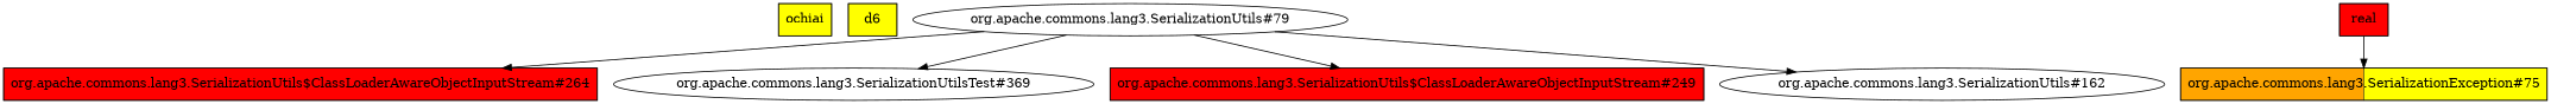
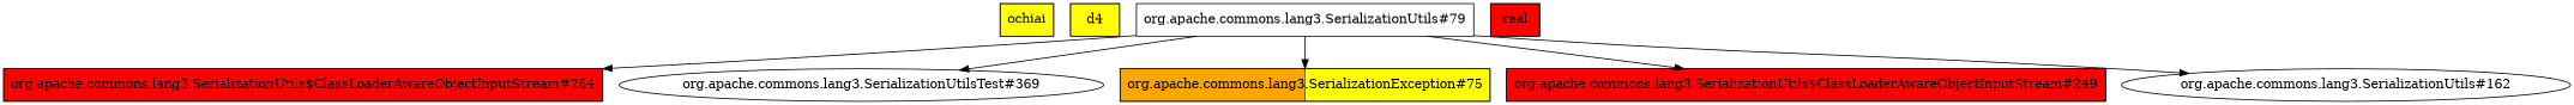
  digraph {
    node [fillcolor=red shape=box style=striped]
    ochiai [fillcolor=yellow]
-   d4 [fillcolor=yellow label=d6]
+   d4 [fillcolor=yellow]
    "org.apache.commons.lang3.SerializationUtils$ClassLoaderAwareObjectInputStream#264"
    "org.apache.commons.lang3.SerializationUtilsTest#369" [fillcolor=green shape=ellipse]
-   "org.apache.commons.lang3.SerializationUtils#79" [fillcolor="" shape="" style=""]
+   "org.apache.commons.lang3.SerializationUtils#79" [fillcolor="" style=""]
    "org.apache.commons.lang3.SerializationException#75" [fillcolor="orange:yellow"]
    "org.apache.commons.lang3.SerializationUtils$ClassLoaderAwareObjectInputStream#249"
    "org.apache.commons.lang3.SerializationUtils#162" [fillcolor="" shape="" style=""]
    real
    "org.apache.commons.lang3.SerializationUtils#79" -> "org.apache.commons.lang3.SerializationUtils$ClassLoaderAwareObjectInputStream#264"
    "org.apache.commons.lang3.SerializationUtils#79" -> "org.apache.commons.lang3.SerializationUtilsTest#369"
-   real -> "org.apache.commons.lang3.SerializationException#75"
+   "org.apache.commons.lang3.SerializationUtils#79" -> "org.apache.commons.lang3.SerializationException#75"
    "org.apache.commons.lang3.SerializationUtils#79" -> "org.apache.commons.lang3.SerializationUtils$ClassLoaderAwareObjectInputStream#249"
    "org.apache.commons.lang3.SerializationUtils#79" -> "org.apache.commons.lang3.SerializationUtils#162"
  }
